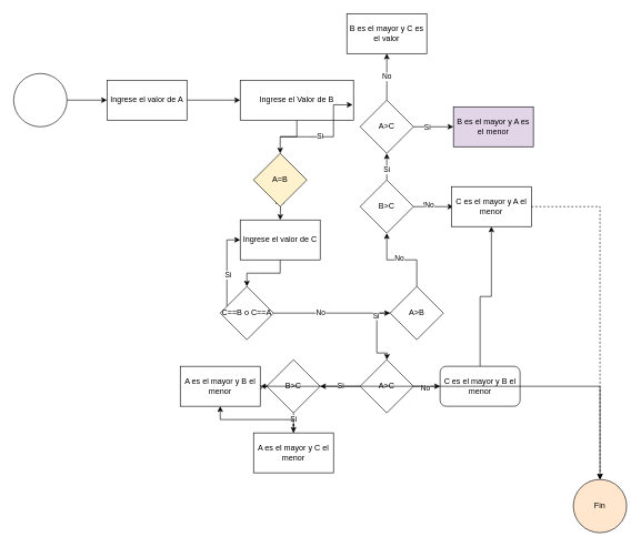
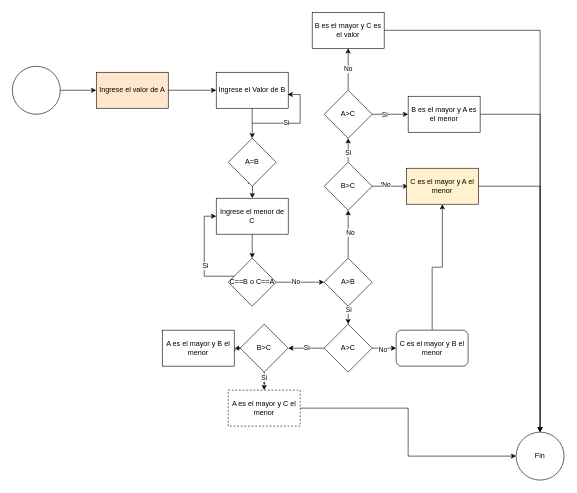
  <mxCell id="0" />
  <mxCell id="1" parent="0" />
- <mxCell id="2" value="Fin" style="ellipse;whiteSpace=wrap;html=1;aspect=fixed;fillColor=#ffe6cc;" vertex="1" parent="1"><mxGeometry x="860" y="720" width="80" height="80" as="geometry" /></mxCell>
+ <mxCell id="2" value="Fin" style="ellipse;whiteSpace=wrap;html=1;aspect=fixed;" vertex="1" parent="1"><mxGeometry x="860" y="720" width="80" height="80" as="geometry" /></mxCell>
  <mxCell id="3" value="" style="edgeStyle=orthogonalEdgeStyle;rounded=0;orthogonalLoop=1;jettySize=auto;html=1;" edge="1" parent="1" source="4" target="6"><mxGeometry relative="1" as="geometry" /></mxCell>
  <mxCell id="4" value="" style="ellipse;whiteSpace=wrap;html=1;aspect=fixed;" vertex="1" parent="1"><mxGeometry x="20" y="110" width="80" height="80" as="geometry" /></mxCell>
  <mxCell id="5" value="" style="edgeStyle=orthogonalEdgeStyle;rounded=0;orthogonalLoop=1;jettySize=auto;html=1;" edge="1" parent="1" source="6" target="8"><mxGeometry relative="1" as="geometry" /></mxCell>
- <mxCell id="6" value="Ingrese el valor de A" style="whiteSpace=wrap;html=1;" vertex="1" parent="1"><mxGeometry x="160" y="120" width="120" height="60" as="geometry" /></mxCell>
+ <mxCell id="6" value="Ingrese el valor de A" style="whiteSpace=wrap;html=1;fillColor=#ffe6cc;" vertex="1" parent="1"><mxGeometry x="160" y="120" width="120" height="60" as="geometry" /></mxCell>
  <mxCell id="7" value="" style="edgeStyle=orthogonalEdgeStyle;rounded=0;orthogonalLoop=1;jettySize=auto;html=1;" edge="1" parent="1" source="8" target="13"><mxGeometry relative="1" as="geometry" /></mxCell>
- <mxCell id="8" value="Ingrese el Valor de B" style="whiteSpace=wrap;html=1;" vertex="1" parent="1"><mxGeometry x="360" y="120" width="170" height="60" as="geometry" /></mxCell>
+ <mxCell id="8" value="Ingrese el Valor de B" style="whiteSpace=wrap;html=1;" vertex="1" parent="1"><mxGeometry x="360" y="120" width="120" height="60" as="geometry" /></mxCell>
  <mxCell id="9" value="" style="edgeStyle=orthogonalEdgeStyle;rounded=0;orthogonalLoop=1;jettySize=auto;html=1;" edge="1" parent="1" target="15"><mxGeometry relative="1" as="geometry"><mxPoint x="420" y="290" as="sourcePoint" /></mxGeometry></mxCell>
  <mxCell id="10" value="No" style="edgeLabel;html=1;align=center;verticalAlign=middle;resizable=0;points=[];" vertex="1" connectable="0" parent="9"><mxGeometry x="-0.4" y="-2" relative="1" as="geometry"><mxPoint as="offset" /></mxGeometry></mxCell>
  <mxCell id="11" value="" style="edgeStyle=orthogonalEdgeStyle;rounded=0;orthogonalLoop=1;jettySize=auto;html=1;entryX=0.992;entryY=0.617;entryDx=0;entryDy=0;entryPerimeter=0;" edge="1" parent="1" target="8"><mxGeometry relative="1" as="geometry"><mxPoint x="420" y="205" as="sourcePoint" /><mxPoint x="500" y="270" as="targetPoint" /><Array as="points"><mxPoint x="460" y="205" /><mxPoint x="500" y="205" /><mxPoint x="500" y="157" /></Array></mxGeometry></mxCell>
  <mxCell id="12" value="Si" style="edgeLabel;html=1;align=center;verticalAlign=middle;resizable=0;points=[];" vertex="1" connectable="0" parent="11"><mxGeometry x="-0.25" y="1" relative="1" as="geometry"><mxPoint as="offset" /></mxGeometry></mxCell>
- <mxCell id="13" value="A=B" style="rhombus;whiteSpace=wrap;html=1;fillColor=#fff2cc;" vertex="1" parent="1"><mxGeometry x="380" y="230" width="80" height="80" as="geometry" /></mxCell>
+ <mxCell id="13" value="A=B" style="rhombus;whiteSpace=wrap;html=1;" vertex="1" parent="1"><mxGeometry x="380" y="230" width="80" height="80" as="geometry" /></mxCell>
  <mxCell id="14" value="" style="edgeStyle=orthogonalEdgeStyle;rounded=0;orthogonalLoop=1;jettySize=auto;html=1;" edge="1" parent="1" source="15" target="20"><mxGeometry relative="1" as="geometry" /></mxCell>
- <mxCell id="15" value="Ingrese el valor de C" style="whiteSpace=wrap;html=1;" vertex="1" parent="1"><mxGeometry x="360" y="330" width="120" height="60" as="geometry" /></mxCell>
+ <mxCell id="15" value="Ingrese el menor de C" style="whiteSpace=wrap;html=1;" vertex="1" parent="1"><mxGeometry x="360" y="330" width="120" height="60" as="geometry" /></mxCell>
  <mxCell id="16" value="" style="edgeStyle=orthogonalEdgeStyle;rounded=0;orthogonalLoop=1;jettySize=auto;html=1;entryX=0;entryY=0.5;entryDx=0;entryDy=0;" edge="1" parent="1" source="20" target="15"><mxGeometry relative="1" as="geometry"><mxPoint x="320" y="470" as="targetPoint" /><Array as="points"><mxPoint x="340" y="460" /><mxPoint x="340" y="360" /></Array></mxGeometry></mxCell>
  <mxCell id="17" value="Si" style="edgeLabel;html=1;align=center;verticalAlign=middle;resizable=0;points=[];" vertex="1" connectable="0" parent="16"><mxGeometry x="-0.2" y="-1" relative="1" as="geometry"><mxPoint as="offset" /></mxGeometry></mxCell>
  <mxCell id="18" value="" style="edgeStyle=orthogonalEdgeStyle;rounded=0;orthogonalLoop=1;jettySize=auto;html=1;" edge="1" parent="1" source="20" target="25"><mxGeometry relative="1" as="geometry" /></mxCell>
  <mxCell id="19" value="No" style="edgeLabel;html=1;align=center;verticalAlign=middle;resizable=0;points=[];" vertex="1" connectable="0" parent="18"><mxGeometry x="-0.2" y="2" relative="1" as="geometry"><mxPoint as="offset" /></mxGeometry></mxCell>
- <mxCell id="20" value="C==B o C==A" style="rhombus;whiteSpace=wrap;html=1;" vertex="1" parent="1"><mxGeometry x="330" y="430" width="80" height="80" as="geometry" /></mxCell>
+ <mxCell id="20" value="C==B o C==A" style="rhombus;whiteSpace=wrap;html=1;" vertex="1" parent="1"><mxGeometry x="380" y="430" width="80" height="80" as="geometry" /></mxCell>
  <mxCell id="21" value="" style="edgeStyle=orthogonalEdgeStyle;rounded=0;orthogonalLoop=1;jettySize=auto;html=1;" edge="1" parent="1" source="25" target="31"><mxGeometry relative="1" as="geometry" /></mxCell>
  <mxCell id="22" value="No" style="edgeLabel;html=1;align=center;verticalAlign=middle;resizable=0;points=[];" vertex="1" connectable="0" parent="21"><mxGeometry x="0.075" y="-3" relative="1" as="geometry"><mxPoint as="offset" /></mxGeometry></mxCell>
  <mxCell id="23" value="" style="edgeStyle=orthogonalEdgeStyle;rounded=0;orthogonalLoop=1;jettySize=auto;html=1;" edge="1" parent="1" source="25"><mxGeometry relative="1" as="geometry"><mxPoint x="580" y="540" as="targetPoint" /></mxGeometry></mxCell>
  <mxCell id="24" value="Si" style="edgeLabel;html=1;align=center;verticalAlign=middle;resizable=0;points=[];" vertex="1" connectable="0" parent="23"><mxGeometry x="-0.64" y="3" relative="1" as="geometry"><mxPoint x="-3" as="offset" /></mxGeometry></mxCell>
- <mxCell id="25" value="A&amp;gt;B" style="rhombus;whiteSpace=wrap;html=1;" vertex="1" parent="1"><mxGeometry x="585" y="430" width="80" height="80" as="geometry" /></mxCell>
+ <mxCell id="25" value="A&amp;gt;B" style="rhombus;whiteSpace=wrap;html=1;" vertex="1" parent="1"><mxGeometry x="540" y="430" width="80" height="80" as="geometry" /></mxCell>
  <mxCell id="26" value="" style="edgeStyle=orthogonalEdgeStyle;rounded=0;orthogonalLoop=1;jettySize=auto;html=1;" edge="1" parent="1" source="31"><mxGeometry relative="1" as="geometry"><mxPoint x="680" y="310" as="targetPoint" /></mxGeometry></mxCell>
  <mxCell id="27" value="Si" style="edgeLabel;html=1;align=center;verticalAlign=middle;resizable=0;points=[];" vertex="1" connectable="0" parent="26"><mxGeometry x="-0.4" y="3" relative="1" as="geometry"><mxPoint as="offset" /></mxGeometry></mxCell>
  <mxCell id="28" value="No" style="edgeLabel;html=1;align=center;verticalAlign=middle;resizable=0;points=[];" vertex="1" connectable="0" parent="26"><mxGeometry x="-0.24" y="3" relative="1" as="geometry"><mxPoint as="offset" /></mxGeometry></mxCell>
  <mxCell id="29" value="" style="edgeStyle=orthogonalEdgeStyle;rounded=0;orthogonalLoop=1;jettySize=auto;html=1;" edge="1" parent="1" source="31" target="51"><mxGeometry relative="1" as="geometry" /></mxCell>
  <mxCell id="30" value="Si" style="edgeLabel;html=1;align=center;verticalAlign=middle;resizable=0;points=[];" vertex="1" connectable="0" parent="29"><mxGeometry x="-0.2" y="1" relative="1" as="geometry"><mxPoint as="offset" /></mxGeometry></mxCell>
  <mxCell id="31" value="B&amp;gt;C" style="rhombus;whiteSpace=wrap;html=1;" vertex="1" parent="1"><mxGeometry x="540" y="270" width="80" height="80" as="geometry" /></mxCell>
  <mxCell id="32" value="" style="edgeStyle=orthogonalEdgeStyle;rounded=0;orthogonalLoop=1;jettySize=auto;html=1;" edge="1" parent="1" source="36"><mxGeometry relative="1" as="geometry"><mxPoint x="480" y="580" as="targetPoint" /></mxGeometry></mxCell>
  <mxCell id="33" value="Si" style="edgeLabel;html=1;align=center;verticalAlign=middle;resizable=0;points=[];" vertex="1" connectable="0" parent="32"><mxGeometry x="-0.025" y="-1" relative="1" as="geometry"><mxPoint x="-1" as="offset" /></mxGeometry></mxCell>
  <mxCell id="34" value="" style="edgeStyle=orthogonalEdgeStyle;rounded=0;orthogonalLoop=1;jettySize=auto;html=1;entryX=0;entryY=0.5;entryDx=0;entryDy=0;" edge="1" parent="1" source="36" target="43"><mxGeometry relative="1" as="geometry" /></mxCell>
  <mxCell id="35" value="No" style="edgeLabel;html=1;align=center;verticalAlign=middle;resizable=0;points=[];" vertex="1" connectable="0" parent="34"><mxGeometry x="-0.15" y="-2" relative="1" as="geometry"><mxPoint as="offset" /></mxGeometry></mxCell>
  <mxCell id="36" value="A&amp;gt;C" style="rhombus;whiteSpace=wrap;html=1;" vertex="1" parent="1"><mxGeometry x="540" y="540" width="80" height="80" as="geometry" /></mxCell>
  <mxCell id="37" value="" style="edgeStyle=orthogonalEdgeStyle;rounded=0;orthogonalLoop=1;jettySize=auto;html=1;" edge="1" parent="1" source="41" target="45"><mxGeometry relative="1" as="geometry" /></mxCell>
  <mxCell id="38" value="Si" style="edgeLabel;html=1;align=center;verticalAlign=middle;resizable=0;points=[];" vertex="1" connectable="0" parent="37"><mxGeometry x="-0.64" y="-1" relative="1" as="geometry"><mxPoint as="offset" /></mxGeometry></mxCell>
  <mxCell id="39" value="" style="edgeStyle=orthogonalEdgeStyle;rounded=0;orthogonalLoop=1;jettySize=auto;html=1;" edge="1" parent="1" source="41" target="47"><mxGeometry relative="1" as="geometry" /></mxCell>
  <mxCell id="40" value="No" style="edgeLabel;html=1;align=center;verticalAlign=middle;resizable=0;points=[];" vertex="1" connectable="0" parent="39"><mxGeometry x="-0.567" y="1" relative="1" as="geometry"><mxPoint as="offset" /></mxGeometry></mxCell>
  <mxCell id="41" value="B&amp;gt;C" style="rhombus;whiteSpace=wrap;html=1;" vertex="1" parent="1"><mxGeometry x="400" y="540" width="80" height="80" as="geometry" /></mxCell>
  <mxCell id="42" style="edgeStyle=orthogonalEdgeStyle;rounded=0;orthogonalLoop=1;jettySize=auto;html=1;" edge="1" parent="1" source="43" target="53"><mxGeometry relative="1" as="geometry" /></mxCell>
  <mxCell id="43" value="C es el mayor y B el menor" style="whiteSpace=wrap;html=1;rounded=1;" vertex="1" parent="1"><mxGeometry x="660" y="550" width="120" height="60" as="geometry" /></mxCell>
- <mxCell id="44" style="edgeStyle=orthogonalEdgeStyle;rounded=0;orthogonalLoop=1;jettySize=auto;html=1;" edge="1" parent="1" source="45" target="47"><mxGeometry relative="1" as="geometry" /></mxCell>
- <mxCell id="45" value="A es el mayor y C el menor" style="whiteSpace=wrap;html=1;" vertex="1" parent="1"><mxGeometry x="380" y="650" width="120" height="60" as="geometry" /></mxCell>
- <mxCell id="46" style="edgeStyle=orthogonalEdgeStyle;rounded=0;orthogonalLoop=1;jettySize=auto;html=1;" edge="1" parent="1" source="47" target="2"><mxGeometry relative="1" as="geometry" /></mxCell>
+ <mxCell id="44" style="edgeStyle=orthogonalEdgeStyle;rounded=0;orthogonalLoop=1;jettySize=auto;html=1;entryX=0;entryY=0.5;entryDx=0;entryDy=0;" edge="1" parent="1" source="45" target="2"><mxGeometry relative="1" as="geometry" /></mxCell>
+ <mxCell id="45" value="A es el mayor y C el menor" style="whiteSpace=wrap;html=1;dashed=1;" vertex="1" parent="1"><mxGeometry x="380" y="650" width="120" height="60" as="geometry" /></mxCell>
  <mxCell id="47" value="A es el mayor y B el menor" style="whiteSpace=wrap;html=1;" vertex="1" parent="1"><mxGeometry x="270" y="550" width="120" height="60" as="geometry" /></mxCell>
  <mxCell id="48" value="No" style="edgeStyle=orthogonalEdgeStyle;rounded=0;orthogonalLoop=1;jettySize=auto;html=1;" edge="1" parent="1" source="51" target="55"><mxGeometry relative="1" as="geometry" /></mxCell>
  <mxCell id="49" value="" style="edgeStyle=orthogonalEdgeStyle;rounded=0;orthogonalLoop=1;jettySize=auto;html=1;" edge="1" parent="1" source="51" target="57"><mxGeometry relative="1" as="geometry" /></mxCell>
  <mxCell id="50" value="Si" style="edgeLabel;html=1;align=center;verticalAlign=middle;resizable=0;points=[];" vertex="1" connectable="0" parent="49"><mxGeometry y="-5" relative="1" as="geometry"><mxPoint x="-10" y="-5" as="offset" /></mxGeometry></mxCell>
  <mxCell id="51" value="A&amp;gt;C" style="rhombus;whiteSpace=wrap;html=1;" vertex="1" parent="1"><mxGeometry x="540" y="150" width="80" height="80" as="geometry" /></mxCell>
- <mxCell id="52" style="edgeStyle=orthogonalEdgeStyle;rounded=0;orthogonalLoop=1;jettySize=auto;html=1;entryX=0.5;entryY=0;entryDx=0;entryDy=0;dashed=1;" edge="1" parent="1" source="53" target="2"><mxGeometry relative="1" as="geometry" /></mxCell>
- <mxCell id="53" value="C es el mayor y A el menor" style="rounded=0;whiteSpace=wrap;html=1;" vertex="1" parent="1"><mxGeometry x="677" y="280" width="120" height="60" as="geometry" /></mxCell>
+ <mxCell id="52" style="edgeStyle=orthogonalEdgeStyle;rounded=0;orthogonalLoop=1;jettySize=auto;html=1;entryX=0.5;entryY=0;entryDx=0;entryDy=0;" edge="1" parent="1" source="53" target="2"><mxGeometry relative="1" as="geometry" /></mxCell>
+ <mxCell id="53" value="C es el mayor y A el menor" style="rounded=0;whiteSpace=wrap;html=1;fillColor=#fff2cc;" vertex="1" parent="1"><mxGeometry x="677" y="280" width="120" height="60" as="geometry" /></mxCell>
+ <mxCell id="54" style="edgeStyle=orthogonalEdgeStyle;rounded=0;orthogonalLoop=1;jettySize=auto;html=1;" edge="1" parent="1" source="55" target="2"><mxGeometry relative="1" as="geometry" /></mxCell>
  <mxCell id="55" value="B es el mayor y C es el valor" style="whiteSpace=wrap;html=1;" vertex="1" parent="1"><mxGeometry x="520" y="20" width="120" height="60" as="geometry" /></mxCell>
- <mxCell id="57" value="B es el mayor y A es el menor" style="whiteSpace=wrap;html=1;fillColor=#e1d5e7;" vertex="1" parent="1"><mxGeometry x="680" y="160" width="120" height="60" as="geometry" /></mxCell>
+ <mxCell id="56" style="edgeStyle=orthogonalEdgeStyle;rounded=0;orthogonalLoop=1;jettySize=auto;html=1;" edge="1" parent="1" source="57" target="2"><mxGeometry relative="1" as="geometry" /></mxCell>
+ <mxCell id="57" value="B es el mayor y A es el menor" style="whiteSpace=wrap;html=1;" vertex="1" parent="1"><mxGeometry x="680" y="160" width="120" height="60" as="geometry" /></mxCell>
